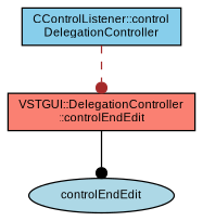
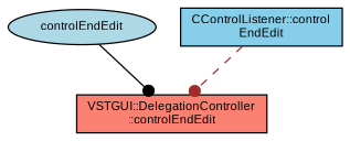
  digraph {
    rankdir=TB
    node [color=black fontname=Arial fontsize=9 shape=box style=filled]
    edge [arrowhead=dot fontname=Arial fontsize=9 labelfontname=Arial labelfontsize=9]
    n1 [fillcolor=lightblue fontcolor=black height=0.2 label=controlEndEdit shape=ellipse width=0.4]
    n2 [fillcolor=salmon height=0.2 label="VSTGUI::DelegationController\l::controlEndEdit" width=0.4]
-   n3 [fillcolor=skyblue height=0.2 label="CControlListener::control\lDelegationController" width=0.4]
-   n2 -> n1 [color=black style=solid]
+   n3 [fillcolor=skyblue height=0.2 label="CControlListener::control\lEndEdit" width=0.4]
+   n1 -> n2 [color=black style=solid]
    n3 -> n2 [color=brown style=dashed]
  }
